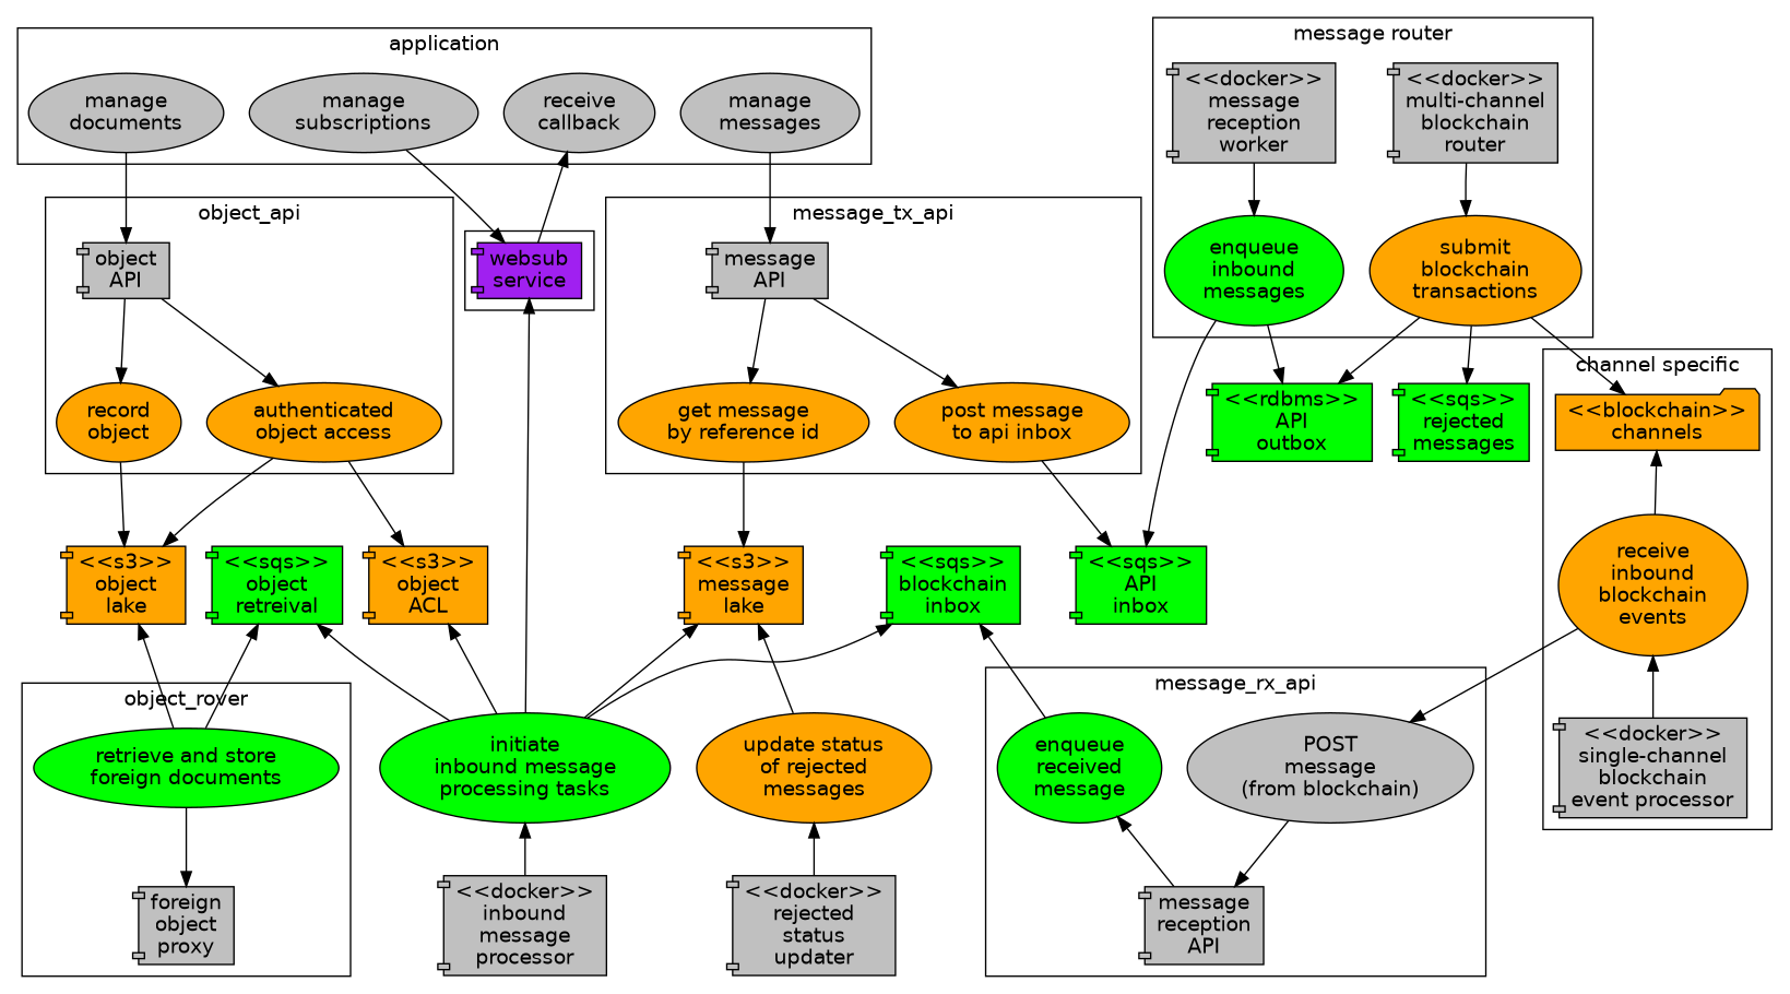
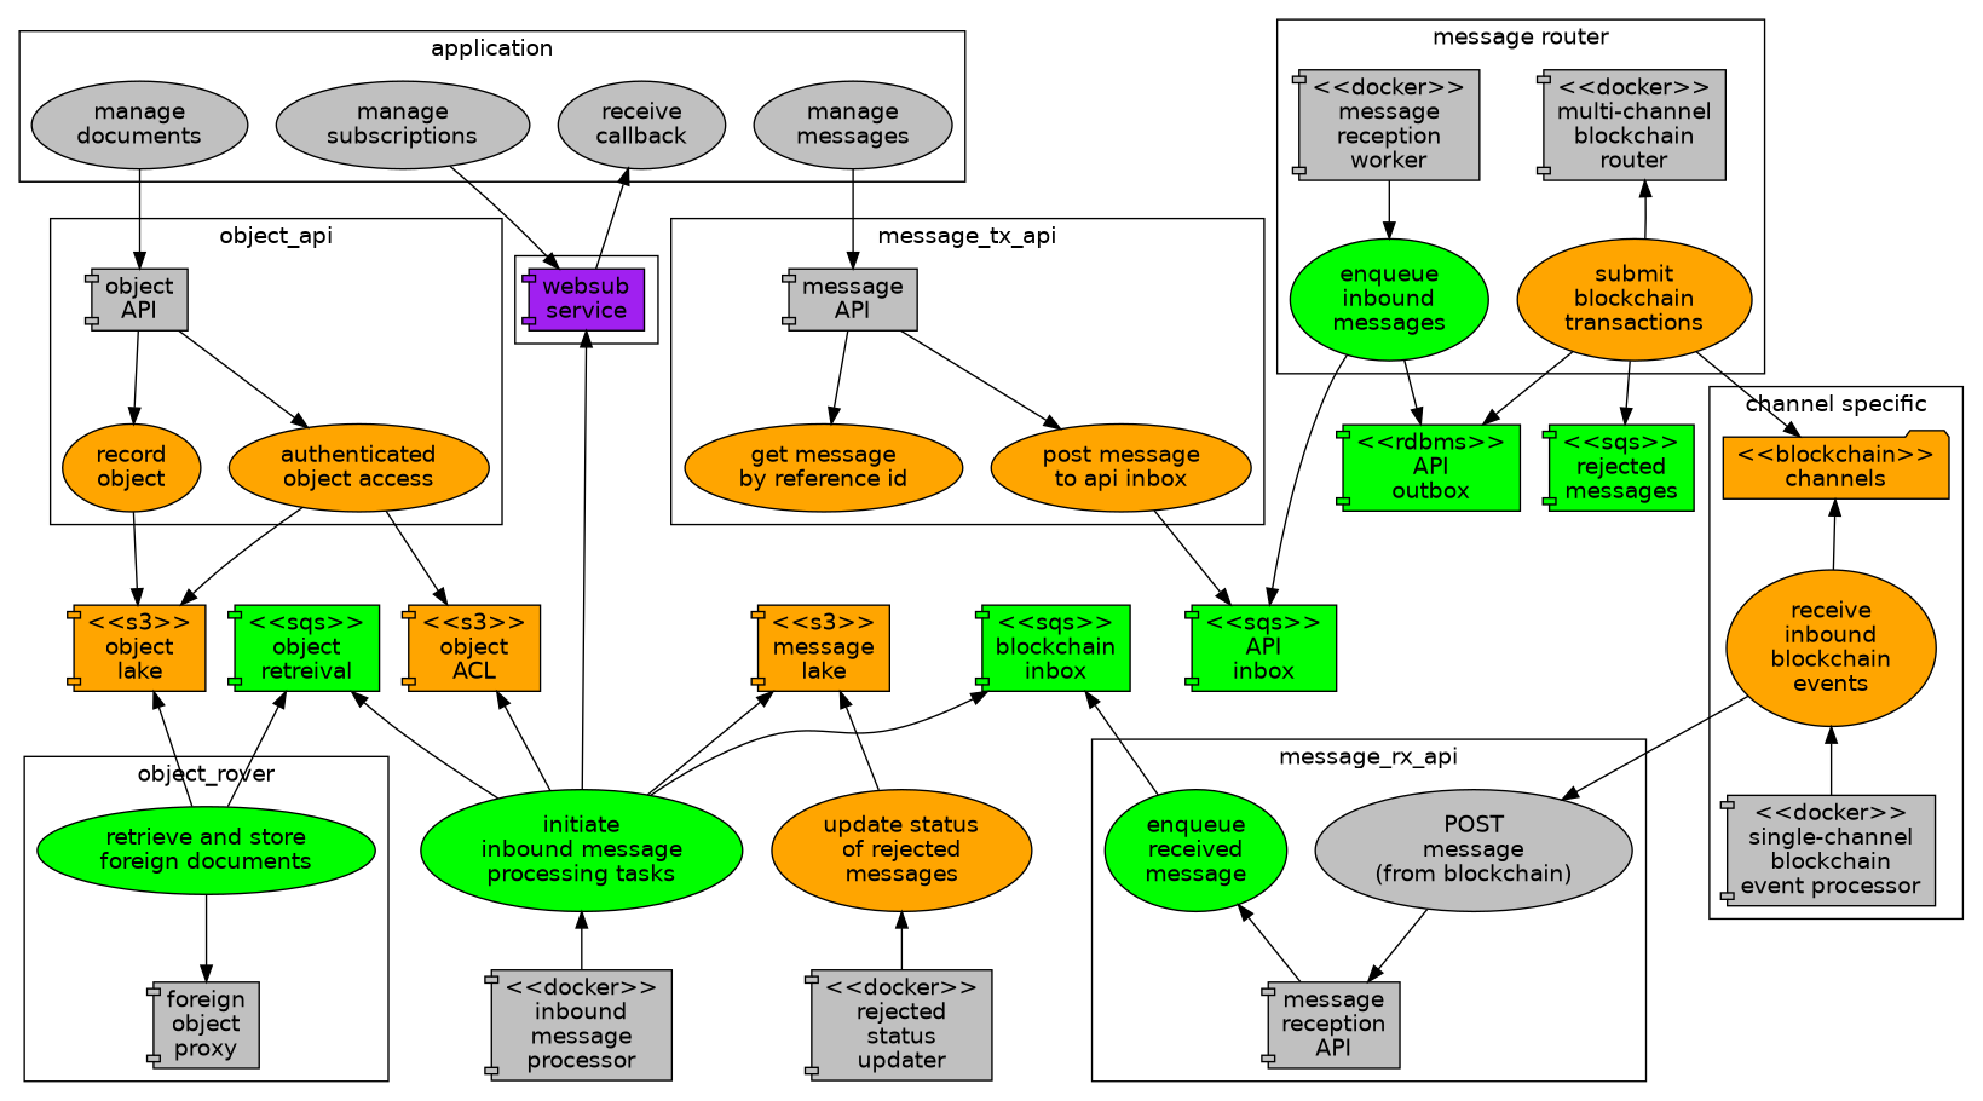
  digraph {
    fontname="DejaVu Sans"
    node [fillcolor=grey fontname="DejaVu Sans" shape=component style=filled]
    edge [fontname="DejaVu Sans"]
    n1 [label="manage\ndocuments" shape=ellipse]
    n2 [label="manage\nsubscriptions" shape=ellipse]
    n3 [label="manage\nmessages" shape=ellipse]
    n4 [label="receive\ncallback" shape=ellipse]
    n5 [label="object\nAPI"]
    n6 [fillcolor=orange label="record\nobject" shape=ellipse]
    n7 [fillcolor=orange label="authenticated\nobject access" shape=ellipse]
    n8 [label="message\nAPI"]
    n9 [fillcolor=orange label="get message\nby reference id" shape=ellipse]
    n10 [fillcolor=orange label="post message\nto api inbox" shape=ellipse]
    n11 [fillcolor=green label="retrieve and store\nforeign documents" shape=ellipse]
    n12 [label="foreign\nobject\nproxy"]
    n13 [label="POST\nmessage\n(from blockchain)" shape=ellipse]
    n14 [label="message\nreception\nAPI"]
    n15 [fillcolor=green label="enqueue\nreceived\nmessage" shape=ellipse]
    n16 [label="<<docker>>\nmulti-channel\nblockchain\nrouter"]
    n17 [fillcolor=orange label="submit\nblockchain\ntransactions" shape=ellipse]
    n18 [label="<<docker>>\nmessage\nreception\nworker"]
    n19 [fillcolor=green label="enqueue\ninbound\nmessages" shape=ellipse]
    n20 [fillcolor=purple label="websub\nservice"]
    n21 [fillcolor=orange label="<<blockchain>>\nchannels" shape=folder]
    n22 [label="<<docker>>\nsingle-channel\nblockchain\nevent processor"]
    n23 [fillcolor=orange label="receive\ninbound\nblockchain\nevents" shape=ellipse]
    n24 [fillcolor=orange label="<<s3>>\nobject\nlake"]
    n25 [fillcolor=orange label="<<s3>>\nobject\nACL"]
    n26 [fillcolor=orange label="<<s3>>\nmessage\nlake"]
    n27 [fillcolor=green label="<<sqs>>\nAPI\ninbox"]
    n28 [fillcolor=green label="<<rdbms>>\nAPI\noutbox"]
    n29 [fillcolor=green label="<<sqs>>\nrejected\nmessages"]
    n30 [fillcolor=green label="initiate\ninbound message\nprocessing tasks" shape=ellipse]
    n31 [fillcolor=orange label="update status\nof rejected\nmessages" shape=ellipse]
    n32 [fillcolor=green label="<<sqs>>\nblockchain\ninbox"]
    n33 [label="<<docker>>\ninbound\nmessage\nprocessor"]
    n34 [label="<<docker>>\nrejected\nstatus\nupdater"]
    n35 [fillcolor=green label="<<sqs>>\nobject\nretreival"]
    subgraph cluster_1 {
      label=application
      n1
      n2
      n3
      n4
    }
    subgraph cluster_2 {
      label=object_api
      n5
      n6
      n7
    }
    subgraph cluster_3 {
      label=message_tx_api
      n8
      n9
      n10
    }
    subgraph cluster_4 {
      label=object_rover
      n11
      n12
    }
    subgraph cluster_5 {
      label=message_rx_api
      n13
      n14
      n15
    }
    subgraph cluster_6 {
      label="message router"
      n16
      n17
      n18
      n19
    }
    subgraph cluster_7 {
      n20
    }
    subgraph cluster_8 {
      label="channel specific"
      n21
      n22
      n23
    }
    n1 -> n5
    n2 -> n20
    n3 -> n8
    n4 -> n20 [dir=back]
    n5 -> n6
    n5 -> n7
    n6 -> n24
    n7 -> n24
    n7 -> n25
    n8 -> n9
    n8 -> n10
-   n9 -> n26
    n10 -> n27
    n11 -> n12
    n13 -> n14
    n15 -> n14 [dir=back]
-   n16 -> n17
+   n17 -> n16
    n17 -> n21
    n17 -> n28
    n17 -> n29
    n18 -> n19
    n19 -> n27
    n19 -> n28
    n20 -> n30 [dir=back]
    n21 -> n23 [dir=back]
    n23 -> n13
    n23 -> n22 [dir=back]
    n24 -> n11 [dir=back]
    n25 -> n30 [dir=back]
    n26 -> n30 [dir=back]
    n26 -> n31 [dir=back]
    n30 -> n33 [dir=back]
    n31 -> n34 [dir=back]
    n32 -> n15 [dir=back]
    n32 -> n30 [dir=back]
    n35 -> n11 [dir=back]
    n35 -> n30 [dir=back]
  }
